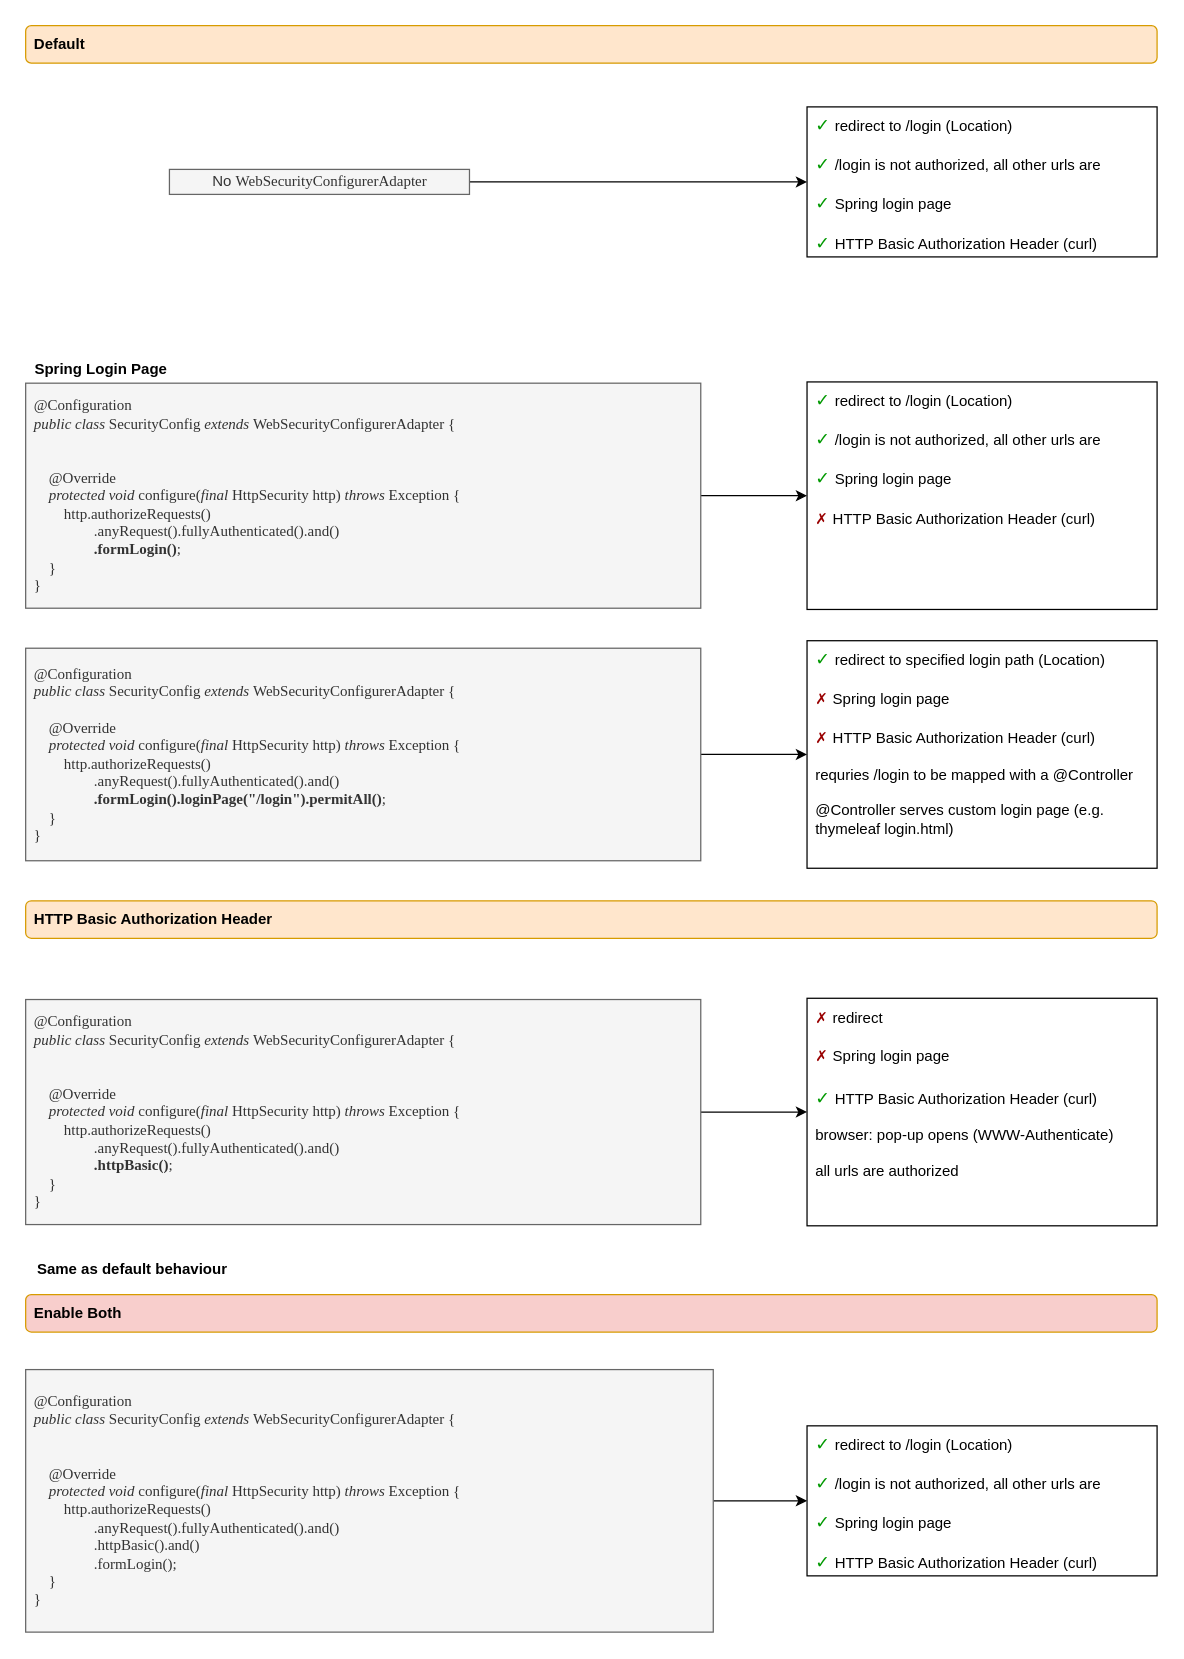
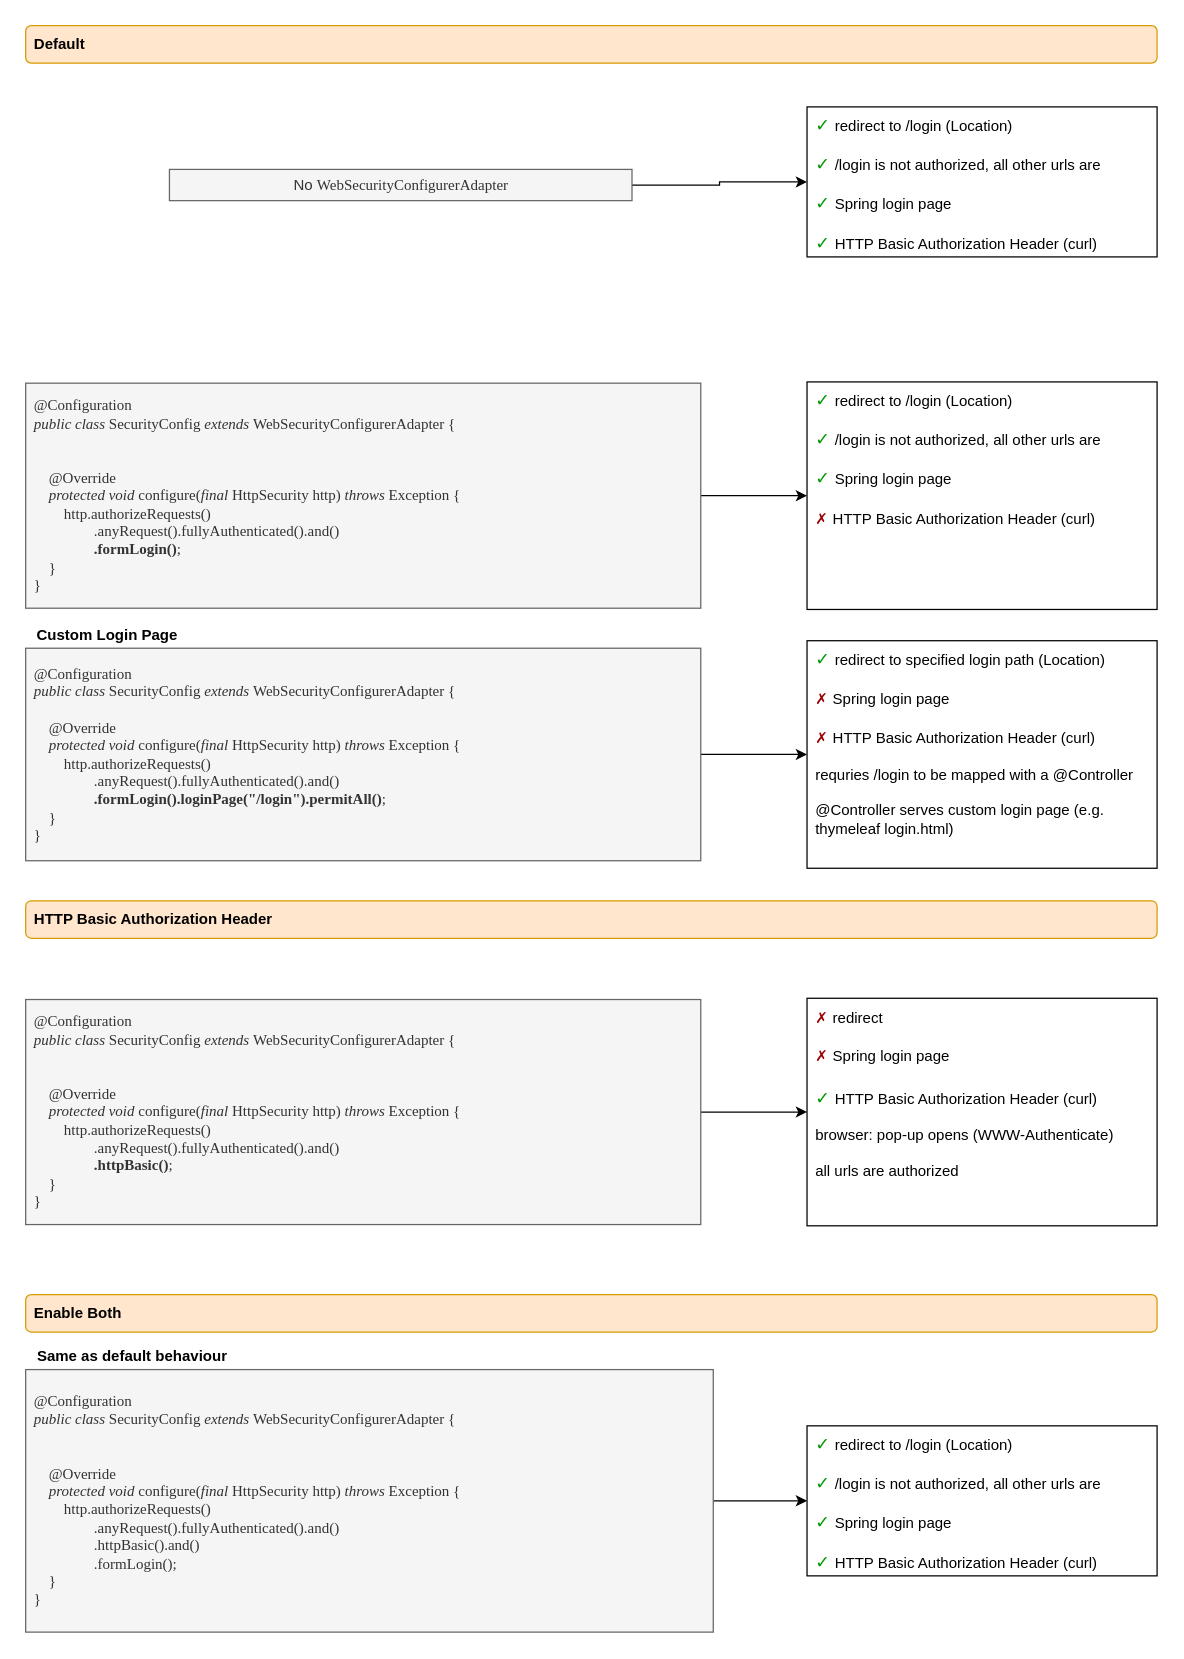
  <mxCell id="0" />
  <mxCell id="1" parent="0" />
  <mxCell id="2" style="edgeStyle=orthogonalEdgeStyle;rounded=0;orthogonalLoop=1;jettySize=auto;html=1;entryX=0;entryY=0.5;entryDx=0;entryDy=0;" edge="1" parent="1" source="3" target="4"><mxGeometry relative="1" as="geometry" /></mxCell>
  <mxCell id="3" value="&lt;pre style=&quot;font-family: &amp;#34;menlo&amp;#34;&quot;&gt;&lt;pre style=&quot;font-family: &amp;#34;menlo&amp;#34;&quot;&gt;&lt;span&gt;@Configuration&lt;br&gt;&lt;/span&gt;&lt;span style=&quot;font-style: italic&quot;&gt;public class &lt;/span&gt;SecurityConfig &lt;span style=&quot;font-style: italic&quot;&gt;extends &lt;/span&gt;WebSecurityConfigurerAdapter {&lt;br&gt;&lt;br&gt;&lt;br&gt;    &lt;span&gt;@Override&lt;br&gt;&lt;/span&gt;&lt;span&gt;    &lt;/span&gt;&lt;span style=&quot;font-style: italic&quot;&gt;protected void &lt;/span&gt;&lt;span&gt;configure&lt;/span&gt;(&lt;span style=&quot;font-style: italic&quot;&gt;final &lt;/span&gt;HttpSecurity http) &lt;span style=&quot;font-style: italic&quot;&gt;throws &lt;/span&gt;Exception {&lt;br&gt;        http.authorizeRequests()&lt;br&gt;                .anyRequest().fullyAuthenticated().and()&lt;br&gt;                &lt;b&gt;.formLogin()&lt;/b&gt;&lt;span&gt;;&lt;br&gt;&lt;/span&gt;&lt;span&gt;    &lt;/span&gt;}&lt;br&gt;}&lt;/pre&gt;&lt;/pre&gt;" style="text;html=1;align=left;verticalAlign=middle;resizable=0;points=[];autosize=1;fillColor=#f5f5f5;strokeColor=#666666;fontColor=#333333;spacingLeft=5;" vertex="1" parent="1"><mxGeometry x="20" y="306" width="540" height="180" as="geometry" /></mxCell>
  <mxCell id="4" value="&lt;span style=&quot;font-family: &amp;#34;arial&amp;#34; , sans-serif ; font-size: 14px&quot;&gt;&lt;font color=&quot;#009900&quot;&gt;✓&lt;/font&gt;&amp;nbsp;&lt;/span&gt;redirect to /login (Location)&lt;br&gt;&lt;br&gt;&lt;span style=&quot;font-family: &amp;#34;arial&amp;#34; , sans-serif ; font-size: 14px&quot;&gt;&lt;font color=&quot;#009900&quot;&gt;✓&lt;/font&gt;&amp;nbsp;&lt;/span&gt;/login is not authorized, all other urls are&lt;br&gt;&lt;br&gt;&lt;span style=&quot;font-family: &amp;#34;arial&amp;#34; , sans-serif ; font-size: 14px&quot;&gt;&lt;font color=&quot;#009900&quot;&gt;✓&lt;/font&gt;&lt;/span&gt;&lt;span style=&quot;font-family: &amp;#34;arial&amp;#34; , sans-serif ; font-size: 14px&quot;&gt;&amp;nbsp;&lt;/span&gt;Spring login page&lt;br&gt;&lt;br&gt;&lt;span&gt;&lt;font color=&quot;#990000&quot;&gt;✗&lt;/font&gt;&lt;/span&gt;&lt;span style=&quot;font-family: &amp;#34;arial&amp;#34; , sans-serif ; font-size: 14px&quot;&gt;&amp;nbsp;&lt;/span&gt;HTTP Basic Authorization Header (curl)" style="rounded=0;whiteSpace=wrap;html=1;align=left;verticalAlign=top;spacingLeft=5;" vertex="1" parent="1"><mxGeometry x="645" y="305" width="280" height="182" as="geometry" /></mxCell>
  <mxCell id="5" style="edgeStyle=orthogonalEdgeStyle;rounded=0;orthogonalLoop=1;jettySize=auto;html=1;" edge="1" parent="1" source="6" target="7"><mxGeometry relative="1" as="geometry" /></mxCell>
- <mxCell id="6" value="No&amp;nbsp;&lt;span style=&quot;font-family: &amp;#34;menlo&amp;#34; ; text-align: left&quot;&gt;WebSecurityConfigurerAdapter&lt;/span&gt;" style="text;html=1;align=center;verticalAlign=middle;resizable=0;points=[];autosize=1;fillColor=#f5f5f5;strokeColor=#666666;fontColor=#333333;" vertex="1" parent="1"><mxGeometry x="135" y="135" width="240" height="20" as="geometry" /></mxCell>
+ <mxCell id="6" value="No&amp;nbsp;&lt;span style=&quot;font-family: &amp;#34;menlo&amp;#34; ; text-align: left&quot;&gt;WebSecurityConfigurerAdapter&lt;/span&gt;" style="text;html=1;align=center;verticalAlign=middle;resizable=0;points=[];autosize=1;fillColor=#f5f5f5;strokeColor=#666666;fontColor=#333333;" vertex="1" parent="1"><mxGeometry x="135" y="135" width="370" height="25" as="geometry" /></mxCell>
  <mxCell id="7" value="&lt;span style=&quot;font-family: &amp;#34;arial&amp;#34; , sans-serif ; font-size: 14px&quot;&gt;&lt;font color=&quot;#009900&quot;&gt;✓&lt;/font&gt;&amp;nbsp;&lt;/span&gt;redirect to /login (Location)&lt;br&gt;&lt;br&gt;&lt;span style=&quot;font-family: &amp;#34;arial&amp;#34; , sans-serif ; font-size: 14px&quot;&gt;&lt;font color=&quot;#009900&quot;&gt;✓&lt;/font&gt;&amp;nbsp;&lt;/span&gt;/login is not authorized, all other urls are&lt;br&gt;&lt;br&gt;&lt;span style=&quot;font-family: &amp;#34;arial&amp;#34; , sans-serif ; font-size: 14px&quot;&gt;&lt;font color=&quot;#009900&quot;&gt;✓&lt;/font&gt;&lt;/span&gt;&lt;span style=&quot;font-family: &amp;#34;arial&amp;#34; , sans-serif ; font-size: 14px&quot;&gt;&amp;nbsp;&lt;/span&gt;Spring login page&lt;br&gt;&lt;br&gt;&lt;span style=&quot;font-family: &amp;#34;arial&amp;#34; , sans-serif ; font-size: 14px&quot;&gt;&lt;font color=&quot;#009900&quot;&gt;✓&lt;/font&gt;&amp;nbsp;&lt;/span&gt;HTTP Basic Authorization Header (curl)" style="rounded=0;whiteSpace=wrap;html=1;align=left;verticalAlign=top;spacingLeft=5;" vertex="1" parent="1"><mxGeometry x="645" y="85" width="280" height="120" as="geometry" /></mxCell>
  <mxCell id="8" style="edgeStyle=orthogonalEdgeStyle;rounded=0;orthogonalLoop=1;jettySize=auto;html=1;entryX=0;entryY=0.5;entryDx=0;entryDy=0;" edge="1" parent="1" source="9" target="11"><mxGeometry relative="1" as="geometry" /></mxCell>
  <mxCell id="9" value="&lt;pre style=&quot;font-family: &amp;#34;menlo&amp;#34;&quot;&gt;&lt;span&gt;@Configuration&lt;br&gt;&lt;/span&gt;&lt;span style=&quot;font-style: italic&quot;&gt;public class &lt;/span&gt;SecurityConfig &lt;span style=&quot;font-style: italic&quot;&gt;extends &lt;/span&gt;WebSecurityConfigurerAdapter {&lt;br&gt;&lt;span&gt;&lt;br&gt;&lt;/span&gt;&lt;span&gt;    &lt;/span&gt;&lt;span&gt;@Override&lt;br&gt;&lt;/span&gt;&lt;span&gt;    &lt;/span&gt;&lt;span style=&quot;font-style: italic&quot;&gt;protected void &lt;/span&gt;&lt;span&gt;configure&lt;/span&gt;(&lt;span style=&quot;font-style: italic&quot;&gt;final &lt;/span&gt;HttpSecurity http) &lt;span style=&quot;font-style: italic&quot;&gt;throws &lt;/span&gt;Exception {&lt;br&gt;        http.authorizeRequests()&lt;br&gt;                .anyRequest().fullyAuthenticated().and()&lt;br&gt;                &lt;b&gt;.formLogin().loginPage(&lt;span&gt;&quot;/login&quot;&lt;/span&gt;).permitAll()&lt;/b&gt;&lt;span&gt;;&lt;br&gt;&lt;/span&gt;&lt;span&gt;    &lt;/span&gt;}&lt;br&gt;}&lt;/pre&gt;" style="text;html=1;align=left;verticalAlign=middle;resizable=0;points=[];autosize=1;fillColor=#f5f5f5;strokeColor=#666666;fontColor=#333333;spacingLeft=5;" vertex="1" parent="1"><mxGeometry x="20" y="518" width="540" height="170" as="geometry" /></mxCell>
  <mxCell id="10" value="HTTP Basic Authorization Header" style="rounded=1;whiteSpace=wrap;html=1;align=left;fillColor=#ffe6cc;strokeColor=#d79b00;spacingLeft=5;fontStyle=1" vertex="1" parent="1"><mxGeometry x="20" y="720" width="905" height="30" as="geometry" /></mxCell>
  <mxCell id="11" value="&lt;span style=&quot;font-family: &amp;#34;arial&amp;#34; , sans-serif ; font-size: 14px&quot;&gt;&lt;font color=&quot;#009900&quot;&gt;✓&lt;/font&gt;&amp;nbsp;&lt;/span&gt;redirect to specified login path (Location)&lt;br&gt;&lt;br&gt;&lt;span&gt;&lt;font color=&quot;#990000&quot;&gt;✗&lt;/font&gt;&lt;/span&gt;&lt;span style=&quot;font-family: &amp;#34;arial&amp;#34; , sans-serif ; font-size: 14px&quot;&gt;&amp;nbsp;&lt;/span&gt;Spring login page&lt;br&gt;&lt;br&gt;&lt;span&gt;&lt;font color=&quot;#990000&quot;&gt;✗&lt;/font&gt;&lt;/span&gt;&lt;span style=&quot;font-family: &amp;#34;arial&amp;#34; , sans-serif ; font-size: 14px&quot;&gt;&amp;nbsp;&lt;/span&gt;HTTP Basic Authorization Header (curl)&lt;br&gt;&lt;br&gt;requries /login to be mapped with a @Controller&lt;br&gt;&lt;br&gt;@Controller serves custom login page (e.g. thymeleaf login.html)" style="rounded=0;whiteSpace=wrap;html=1;align=left;verticalAlign=top;spacingLeft=5;" vertex="1" parent="1"><mxGeometry x="645" y="512" width="280" height="182" as="geometry" /></mxCell>
  <mxCell id="12" style="edgeStyle=orthogonalEdgeStyle;rounded=0;orthogonalLoop=1;jettySize=auto;html=1;entryX=0;entryY=0.5;entryDx=0;entryDy=0;" edge="1" parent="1" source="13" target="14"><mxGeometry relative="1" as="geometry" /></mxCell>
  <mxCell id="13" value="&lt;pre style=&quot;font-family: &amp;#34;menlo&amp;#34;&quot;&gt;&lt;span&gt;@Configuration&lt;br&gt;&lt;/span&gt;&lt;span style=&quot;font-style: italic&quot;&gt;public class &lt;/span&gt;SecurityConfig &lt;span style=&quot;font-style: italic&quot;&gt;extends &lt;/span&gt;WebSecurityConfigurerAdapter {&lt;br&gt;&lt;br&gt;&lt;br&gt;    &lt;span&gt;@Override&lt;br&gt;&lt;/span&gt;&lt;span&gt;    &lt;/span&gt;&lt;span style=&quot;font-style: italic&quot;&gt;protected void &lt;/span&gt;&lt;span&gt;configure&lt;/span&gt;(&lt;span style=&quot;font-style: italic&quot;&gt;final &lt;/span&gt;HttpSecurity http) &lt;span style=&quot;font-style: italic&quot;&gt;throws &lt;/span&gt;Exception {&lt;br&gt;        http.authorizeRequests()&lt;br&gt;                .anyRequest().fullyAuthenticated().and()&lt;br&gt;                &lt;b&gt;.httpBasic()&lt;/b&gt;&lt;span&gt;;&lt;br&gt;&lt;/span&gt;&lt;span&gt;    &lt;/span&gt;}&lt;br&gt;}&lt;/pre&gt;" style="text;html=1;align=left;verticalAlign=middle;resizable=0;points=[];autosize=1;fillColor=#f5f5f5;strokeColor=#666666;fontColor=#333333;spacingLeft=5;" vertex="1" parent="1"><mxGeometry x="20" y="799" width="540" height="180" as="geometry" /></mxCell>
  <mxCell id="14" value="&lt;span&gt;&lt;font color=&quot;#990000&quot;&gt;✗&lt;/font&gt;&lt;/span&gt;&lt;span style=&quot;font-family: &amp;#34;arial&amp;#34; , sans-serif ; font-size: 14px&quot;&gt;&amp;nbsp;&lt;/span&gt;redirect&lt;br&gt;&lt;br&gt;&lt;span&gt;&lt;font color=&quot;#990000&quot;&gt;✗&lt;/font&gt;&lt;/span&gt;&lt;span style=&quot;font-family: &amp;#34;arial&amp;#34; , sans-serif ; font-size: 14px&quot;&gt;&amp;nbsp;&lt;/span&gt;Spring login page&lt;br&gt;&lt;span style=&quot;font-family: &amp;#34;arial&amp;#34; , sans-serif ; font-size: 14px&quot;&gt;&lt;font color=&quot;#009900&quot;&gt;&lt;br&gt;✓&lt;/font&gt;&amp;nbsp;&lt;/span&gt;HTTP Basic Authorization Header (curl)&lt;br&gt;&lt;br&gt;browser: pop-up opens (WWW-Authenticate)&lt;br&gt;&lt;br&gt;all urls are authorized" style="rounded=0;whiteSpace=wrap;html=1;align=left;verticalAlign=top;spacingLeft=5;" vertex="1" parent="1"><mxGeometry x="645" y="798" width="280" height="182" as="geometry" /></mxCell>
  <mxCell id="15" style="edgeStyle=orthogonalEdgeStyle;rounded=0;orthogonalLoop=1;jettySize=auto;html=1;exitX=1;exitY=0.5;exitDx=0;exitDy=0;entryX=0;entryY=0.5;entryDx=0;entryDy=0;" edge="1" parent="1" source="16" target="17"><mxGeometry relative="1" as="geometry" /></mxCell>
  <mxCell id="16" value="&lt;meta http-equiv=&quot;content-type&quot; content=&quot;text/html; charset=UTF-8&quot;&gt;&lt;pre style=&quot;font-family: Menlo;&quot;&gt;&lt;span style=&quot;&quot;&gt;@Configuration&lt;br&gt;&lt;/span&gt;&lt;span style=&quot;font-style: italic;&quot;&gt;public class &lt;/span&gt;SecurityConfig &lt;span style=&quot;font-style: italic;&quot;&gt;extends &lt;/span&gt;WebSecurityConfigurerAdapter {&lt;br&gt;&lt;br&gt;&lt;br&gt;    &lt;span style=&quot;&quot;&gt;@Override&lt;br&gt;&lt;/span&gt;&lt;span style=&quot;&quot;&gt;    &lt;/span&gt;&lt;span style=&quot;font-style: italic;&quot;&gt;protected void &lt;/span&gt;&lt;span style=&quot;&quot;&gt;configure&lt;/span&gt;(&lt;span style=&quot;font-style: italic;&quot;&gt;final &lt;/span&gt;HttpSecurity http) &lt;span style=&quot;font-style: italic;&quot;&gt;throws &lt;/span&gt;Exception {&lt;br&gt;        http.authorizeRequests()&lt;br&gt;                .anyRequest().fullyAuthenticated().and()&lt;br&gt;                .httpBasic().and()&lt;br&gt;                .formLogin()&lt;span style=&quot;&quot;&gt;;&lt;br&gt;&lt;/span&gt;&lt;span style=&quot;&quot;&gt;    &lt;/span&gt;}&lt;br&gt;}&lt;/pre&gt;" style="text;whiteSpace=wrap;html=1;fillColor=#f5f5f5;strokeColor=#666666;fontColor=#333333;spacingLeft=5;" vertex="1" parent="1"><mxGeometry x="20" y="1095" width="550" height="210" as="geometry" /></mxCell>
  <mxCell id="17" value="&lt;span style=&quot;font-family: &amp;#34;arial&amp;#34; , sans-serif ; font-size: 14px&quot;&gt;&lt;font color=&quot;#009900&quot;&gt;✓&lt;/font&gt;&amp;nbsp;&lt;/span&gt;redirect to /login (Location)&lt;br&gt;&lt;br&gt;&lt;span style=&quot;font-family: &amp;#34;arial&amp;#34; , sans-serif ; font-size: 14px&quot;&gt;&lt;font color=&quot;#009900&quot;&gt;✓&lt;/font&gt;&amp;nbsp;&lt;/span&gt;/login is not authorized, all other urls are&lt;br&gt;&lt;br&gt;&lt;span style=&quot;font-family: &amp;#34;arial&amp;#34; , sans-serif ; font-size: 14px&quot;&gt;&lt;font color=&quot;#009900&quot;&gt;✓&lt;/font&gt;&lt;/span&gt;&lt;span style=&quot;font-family: &amp;#34;arial&amp;#34; , sans-serif ; font-size: 14px&quot;&gt;&amp;nbsp;&lt;/span&gt;Spring login page&lt;br&gt;&lt;br&gt;&lt;span style=&quot;font-family: &amp;#34;arial&amp;#34; , sans-serif ; font-size: 14px&quot;&gt;&lt;font color=&quot;#009900&quot;&gt;✓&lt;/font&gt;&amp;nbsp;&lt;/span&gt;HTTP Basic Authorization Header (curl)" style="rounded=0;whiteSpace=wrap;html=1;align=left;verticalAlign=top;spacingLeft=5;" vertex="1" parent="1"><mxGeometry x="645" y="1140" width="280" height="120" as="geometry" /></mxCell>
  <mxCell id="18" value="Default" style="rounded=1;whiteSpace=wrap;html=1;align=left;fillColor=#ffe6cc;strokeColor=#d79b00;spacingLeft=5;fontStyle=1" vertex="1" parent="1"><mxGeometry x="20" y="20" width="905" height="30" as="geometry" /></mxCell>
- <mxCell id="19" value="Spring Login Page" style="text;html=1;align=center;verticalAlign=middle;resizable=0;points=[];autosize=1;fontStyle=1" vertex="1" parent="1"><mxGeometry x="20" y="285" width="120" height="20" as="geometry" /></mxCell>
- <mxCell id="21" value="Enable Both" style="rounded=1;whiteSpace=wrap;html=1;align=left;fillColor=#f8cecc;strokeColor=#d79b00;spacingLeft=5;fontStyle=1;" vertex="1" parent="1"><mxGeometry x="20" y="1035" width="905" height="30" as="geometry" /></mxCell>
- <mxCell id="22" value="Same as default behaviour" style="text;html=1;align=center;verticalAlign=middle;resizable=0;points=[];autosize=1;fontStyle=1" vertex="1" parent="1"><mxGeometry x="20" y="1005" width="170" height="20" as="geometry" /></mxCell>
+ <mxCell id="20" value="Custom Login Page" style="text;html=1;align=center;verticalAlign=middle;resizable=0;points=[];autosize=1;fontStyle=1" vertex="1" parent="1"><mxGeometry x="20" y="498" width="130" height="20" as="geometry" /></mxCell>
+ <mxCell id="21" value="Enable Both" style="rounded=1;whiteSpace=wrap;html=1;align=left;fillColor=#ffe6cc;strokeColor=#d79b00;spacingLeft=5;fontStyle=1" vertex="1" parent="1"><mxGeometry x="20" y="1035" width="905" height="30" as="geometry" /></mxCell>
+ <mxCell id="22" value="Same as default behaviour" style="text;html=1;align=center;verticalAlign=middle;resizable=0;points=[];autosize=1;fontStyle=1" vertex="1" parent="1"><mxGeometry x="20" y="1075" width="170" height="20" as="geometry" /></mxCell>
